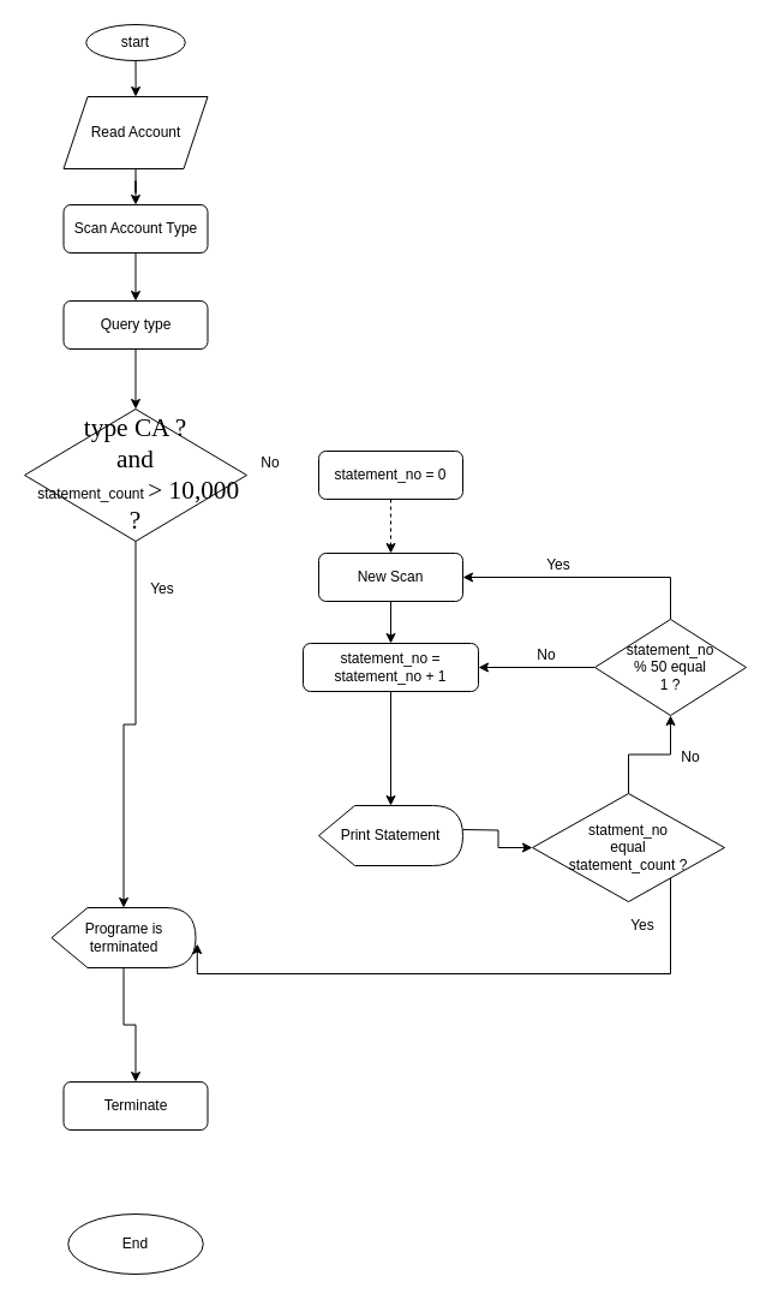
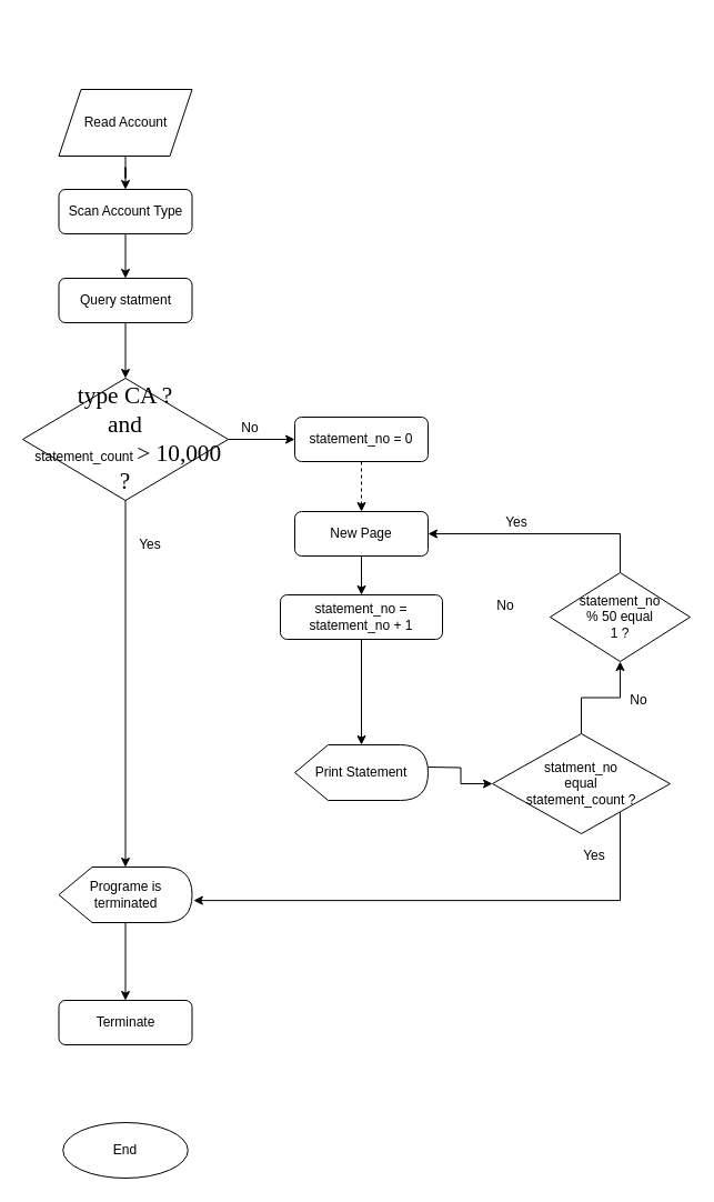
  <mxCell id="0" />
  <mxCell id="1" parent="0" />
  <mxCell id="2" value="" style="edgeStyle=orthogonalEdgeStyle;rounded=0;orthogonalLoop=1;jettySize=auto;html=1;" edge="1" parent="1" source="3" target="12"><mxGeometry relative="1" as="geometry" /></mxCell>
- <mxCell id="3" value="Query type" style="rounded=1;whiteSpace=wrap;html=1;fontSize=12;glass=0;strokeWidth=1;shadow=0;" parent="1" vertex="1"><mxGeometry x="52.5" y="250" width="120" height="40" as="geometry" /></mxCell>
+ <mxCell id="3" value="Query statment" style="rounded=1;whiteSpace=wrap;html=1;fontSize=12;glass=0;strokeWidth=1;shadow=0;" parent="1" vertex="1"><mxGeometry x="52.5" y="250" width="120" height="40" as="geometry" /></mxCell>
  <mxCell id="4" style="edgeStyle=orthogonalEdgeStyle;rounded=0;orthogonalLoop=1;jettySize=auto;html=1;entryX=0.5;entryY=0;entryDx=0;entryDy=0;" edge="1" parent="1" source="5" target="8"><mxGeometry relative="1" as="geometry" /></mxCell>
  <mxCell id="5" value="Read Account" style="shape=parallelogram;perimeter=parallelogramPerimeter;whiteSpace=wrap;html=1;fixedSize=1;" vertex="1" parent="1"><mxGeometry x="52.5" y="80" width="120" height="60" as="geometry" /></mxCell>
  <mxCell id="6" value="No" style="text;html=1;strokeColor=none;fillColor=none;align=center;verticalAlign=middle;whiteSpace=wrap;rounded=0;" vertex="1" parent="1"><mxGeometry x="205" y="375" width="40" height="20" as="geometry" /></mxCell>
  <mxCell id="7" value="" style="edgeStyle=orthogonalEdgeStyle;rounded=0;orthogonalLoop=1;jettySize=auto;html=1;" edge="1" parent="1" source="8" target="3"><mxGeometry relative="1" as="geometry" /></mxCell>
  <mxCell id="8" value="Scan Account Type" style="rounded=1;whiteSpace=wrap;html=1;fontSize=12;glass=0;strokeWidth=1;shadow=0;" vertex="1" parent="1"><mxGeometry x="52.5" y="170" width="120" height="40" as="geometry" /></mxCell>
  <mxCell id="9" value="End" style="ellipse;whiteSpace=wrap;html=1;" vertex="1" parent="1"><mxGeometry x="56.25" y="1010" width="112.5" height="50" as="geometry" /></mxCell>
+ <mxCell id="10" value="" style="edgeStyle=orthogonalEdgeStyle;rounded=0;orthogonalLoop=1;jettySize=auto;html=1;" edge="1" parent="1" source="12" target="25"><mxGeometry relative="1" as="geometry" /></mxCell>
  <mxCell id="11" value="" style="edgeStyle=orthogonalEdgeStyle;rounded=0;orthogonalLoop=1;jettySize=auto;html=1;" edge="1" parent="1" source="12" target="14"><mxGeometry relative="1" as="geometry" /></mxCell>
  <mxCell id="12" value="&lt;font face=&quot;angsanaupc, serif&quot;&gt;&lt;span style=&quot;font-size: 21.333px&quot;&gt;type CA ?&lt;br&gt;and&lt;br&gt;&amp;nbsp;&lt;/span&gt;&lt;/font&gt;statement_count&amp;nbsp;&lt;font face=&quot;angsanaupc, serif&quot;&gt;&lt;span style=&quot;font-size: 21.333px&quot;&gt;&amp;gt; 10,000 ?&lt;/span&gt;&lt;/font&gt;" style="rhombus;whiteSpace=wrap;html=1;" vertex="1" parent="1"><mxGeometry x="20" y="340" width="185" height="110" as="geometry" /></mxCell>
  <mxCell id="13" value="" style="edgeStyle=orthogonalEdgeStyle;rounded=0;orthogonalLoop=1;jettySize=auto;html=1;" edge="1" parent="1" source="14" target="15"><mxGeometry relative="1" as="geometry" /></mxCell>
- <mxCell id="14" value="Programe is terminated" style="shape=display;whiteSpace=wrap;html=1;" vertex="1" parent="1"><mxGeometry x="42.5" y="755" width="120" height="50" as="geometry" /></mxCell>
+ <mxCell id="14" value="Programe is terminated" style="shape=display;whiteSpace=wrap;html=1;" vertex="1" parent="1"><mxGeometry x="52.5" y="780" width="120" height="50" as="geometry" /></mxCell>
  <mxCell id="15" value="Terminate" style="rounded=1;whiteSpace=wrap;html=1;fontSize=12;glass=0;strokeWidth=1;shadow=0;" vertex="1" parent="1"><mxGeometry x="52.5" y="900" width="120" height="40" as="geometry" /></mxCell>
  <mxCell id="16" value="" style="edgeStyle=orthogonalEdgeStyle;rounded=0;orthogonalLoop=1;jettySize=auto;html=1;" edge="1" parent="1" source="17" target="23"><mxGeometry relative="1" as="geometry" /></mxCell>
- <mxCell id="17" value="New Scan" style="rounded=1;whiteSpace=wrap;html=1;fontSize=12;glass=0;strokeWidth=1;shadow=0;" vertex="1" parent="1"><mxGeometry x="265" y="460" width="120" height="40" as="geometry" /></mxCell>
+ <mxCell id="17" value="New Page" style="rounded=1;whiteSpace=wrap;html=1;fontSize=12;glass=0;strokeWidth=1;shadow=0;" vertex="1" parent="1"><mxGeometry x="265" y="460" width="120" height="40" as="geometry" /></mxCell>
  <mxCell id="18" style="edgeStyle=orthogonalEdgeStyle;rounded=0;orthogonalLoop=1;jettySize=auto;html=1;" edge="1" parent="1" source="20" target="29"><mxGeometry relative="1" as="geometry" /></mxCell>
  <mxCell id="19" style="edgeStyle=orthogonalEdgeStyle;rounded=0;orthogonalLoop=1;jettySize=auto;html=1;entryX=1.011;entryY=0.602;entryDx=0;entryDy=0;entryPerimeter=0;" edge="1" parent="1" source="20" target="14"><mxGeometry relative="1" as="geometry"><Array as="points"><mxPoint x="558" y="810" /></Array></mxGeometry></mxCell>
  <mxCell id="20" value="statment_no &lt;br&gt;equal &lt;br&gt;statement_count ?" style="rhombus;whiteSpace=wrap;html=1;" vertex="1" parent="1"><mxGeometry x="443" y="660" width="160" height="90" as="geometry" /></mxCell>
  <mxCell id="21" style="edgeStyle=orthogonalEdgeStyle;rounded=0;orthogonalLoop=1;jettySize=auto;html=1;" edge="1" parent="1" target="20"><mxGeometry relative="1" as="geometry"><mxPoint x="385" y="690" as="sourcePoint" /></mxGeometry></mxCell>
  <mxCell id="22" value="" style="edgeStyle=orthogonalEdgeStyle;rounded=0;orthogonalLoop=1;jettySize=auto;html=1;" edge="1" parent="1" source="23"><mxGeometry relative="1" as="geometry"><mxPoint x="325" y="670" as="targetPoint" /></mxGeometry></mxCell>
  <mxCell id="23" value="statement_no = statement_no + 1" style="rounded=1;whiteSpace=wrap;html=1;fontSize=12;glass=0;strokeWidth=1;shadow=0;" vertex="1" parent="1"><mxGeometry x="252" y="535" width="146" height="40" as="geometry" /></mxCell>
  <mxCell id="24" value="" style="edgeStyle=orthogonalEdgeStyle;rounded=0;orthogonalLoop=1;jettySize=auto;html=1;dashed=1;" edge="1" parent="1" source="25" target="17"><mxGeometry relative="1" as="geometry" /></mxCell>
  <mxCell id="25" value="statement_no = 0" style="rounded=1;whiteSpace=wrap;html=1;fontSize=12;glass=0;strokeWidth=1;shadow=0;" vertex="1" parent="1"><mxGeometry x="265" y="375" width="120" height="40" as="geometry" /></mxCell>
  <mxCell id="26" value="Yes" style="text;html=1;strokeColor=none;fillColor=none;align=center;verticalAlign=middle;whiteSpace=wrap;rounded=0;" vertex="1" parent="1"><mxGeometry x="115" y="480" width="40" height="20" as="geometry" /></mxCell>
- <mxCell id="27" value="" style="edgeStyle=orthogonalEdgeStyle;rounded=0;orthogonalLoop=1;jettySize=auto;html=1;" edge="1" parent="1" source="29" target="23"><mxGeometry relative="1" as="geometry" /></mxCell>
  <mxCell id="28" style="edgeStyle=orthogonalEdgeStyle;rounded=0;orthogonalLoop=1;jettySize=auto;html=1;entryX=1;entryY=0.5;entryDx=0;entryDy=0;exitX=0.5;exitY=0;exitDx=0;exitDy=0;" edge="1" parent="1" source="29" target="17"><mxGeometry relative="1" as="geometry"><Array as="points"><mxPoint x="558" y="480" /></Array></mxGeometry></mxCell>
  <mxCell id="29" value="statement_no &lt;br&gt;% 50 equal&lt;br&gt;1 ?" style="rhombus;whiteSpace=wrap;html=1;" vertex="1" parent="1"><mxGeometry x="495" y="515" width="126" height="80" as="geometry" /></mxCell>
  <mxCell id="30" value="Yes" style="text;html=1;strokeColor=none;fillColor=none;align=center;verticalAlign=middle;whiteSpace=wrap;rounded=0;" vertex="1" parent="1"><mxGeometry x="445" y="460" width="40" height="20" as="geometry" /></mxCell>
  <mxCell id="31" value="No" style="text;html=1;strokeColor=none;fillColor=none;align=center;verticalAlign=middle;whiteSpace=wrap;rounded=0;" vertex="1" parent="1"><mxGeometry x="435" y="535" width="40" height="20" as="geometry" /></mxCell>
  <mxCell id="32" value="No" style="text;html=1;strokeColor=none;fillColor=none;align=center;verticalAlign=middle;whiteSpace=wrap;rounded=0;" vertex="1" parent="1"><mxGeometry x="555" y="620" width="40" height="20" as="geometry" /></mxCell>
  <mxCell id="33" value="Yes" style="text;html=1;strokeColor=none;fillColor=none;align=center;verticalAlign=middle;whiteSpace=wrap;rounded=0;" vertex="1" parent="1"><mxGeometry x="515" y="760" width="40" height="20" as="geometry" /></mxCell>
- <mxCell id="34" value="" style="edgeStyle=orthogonalEdgeStyle;rounded=0;orthogonalLoop=1;jettySize=auto;html=1;" edge="1" parent="1" source="35" target="5"><mxGeometry relative="1" as="geometry" /></mxCell>
- <mxCell id="35" value="start" style="ellipse;whiteSpace=wrap;html=1;" vertex="1" parent="1"><mxGeometry x="71.25" y="20" width="82.5" height="30" as="geometry" /></mxCell>
  <mxCell id="36" value="Print Statement" style="shape=display;whiteSpace=wrap;html=1;" vertex="1" parent="1"><mxGeometry x="265" y="670" width="120" height="50" as="geometry" /></mxCell>
